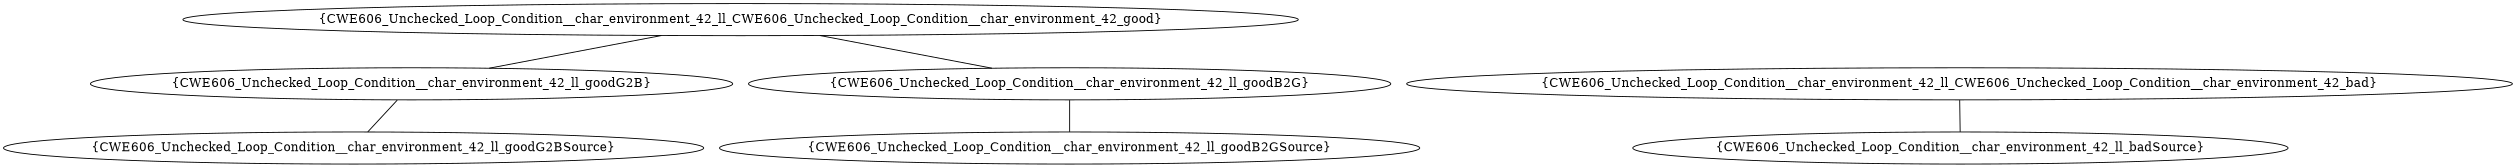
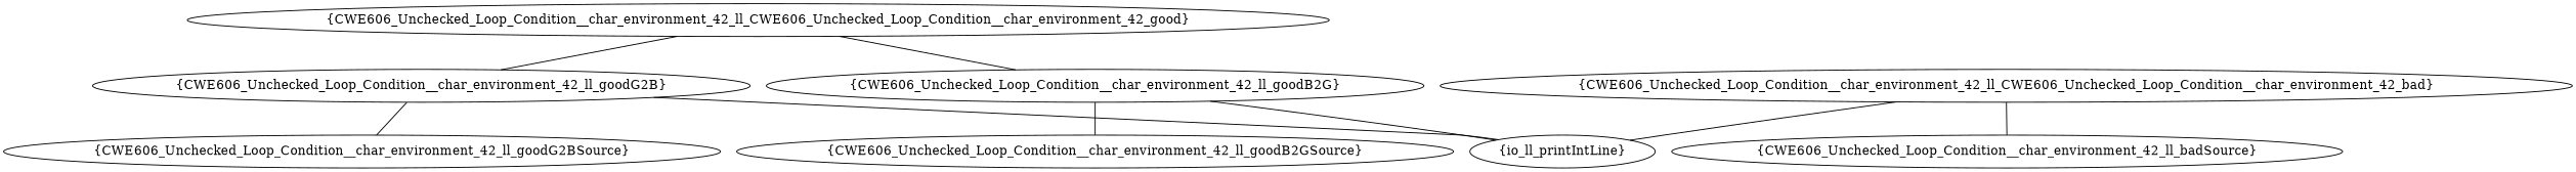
  graph {
    n1 [label="{CWE606_Unchecked_Loop_Condition__char_environment_42_ll_goodB2G}"]
    n2 [label="{CWE606_Unchecked_Loop_Condition__char_environment_42_ll_goodB2GSource}"]
+   n3 [label="{io_ll_printIntLine}"]
    n4 [label="{CWE606_Unchecked_Loop_Condition__char_environment_42_ll_CWE606_Unchecked_Loop_Condition__char_environment_42_good}"]
    n5 [label="{CWE606_Unchecked_Loop_Condition__char_environment_42_ll_goodG2B}"]
    n6 [label="{CWE606_Unchecked_Loop_Condition__char_environment_42_ll_goodG2BSource}"]
    n7 [label="{CWE606_Unchecked_Loop_Condition__char_environment_42_ll_CWE606_Unchecked_Loop_Condition__char_environment_42_bad}"]
    n8 [label="{CWE606_Unchecked_Loop_Condition__char_environment_42_ll_badSource}"]
    n1 -- n2
+   n1 -- n3
    n4 -- n1
    n4 -- n5
+   n5 -- n3
    n5 -- n6
+   n7 -- n3
    n7 -- n8
  }
